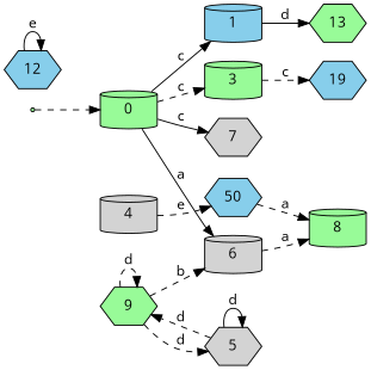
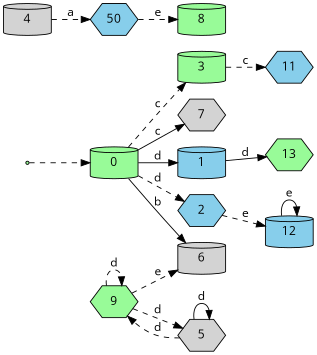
  digraph {
    fontname="Open Sans"
    rankdir=LR
    node [fillcolor=palegreen fontname="Open Sans" shape=cylinder style=filled]
    edge [fontname="Open Sans" style=dashed]
    dummy0 [shape=point]
    0
    1 [fillcolor=skyblue]
+   2 [fillcolor=skyblue shape=hexagon]
    3
    6 [fillcolor=lightgrey]
    7 [fillcolor=lightgrey shape=hexagon]
    13 [shape=hexagon]
-   12 [fillcolor=skyblue shape=hexagon]
-   11 [fillcolor=skyblue shape=hexagon label=19]
+   12 [fillcolor=skyblue]
+   11 [fillcolor=skyblue shape=hexagon]
    4 [fillcolor=lightgrey]
    n12 [fillcolor=skyblue label=50 shape=hexagon]
    5 [fillcolor=lightgrey shape=hexagon]
    9 [shape=hexagon]
    8
    dummy0 -> 0
-   0 -> 1 [label=c style=solid]
+   0 -> 1 [label=d style=solid]
+   0 -> 2 [label=d]
    0 -> 3 [label=c]
-   0 -> 6 [label=a style=solid]
+   0 -> 6 [label=b style=solid]
    0 -> 7 [label=c style=solid]
    1 -> 13 [label=d style=solid]
+   2 -> 12 [label=e]
    3 -> 11 [label=c]
-   6 -> 8 [label=a]
    12 -> 12 [label=e style=solid]
-   4 -> n12 [label=e]
-   n12 -> 8 [label=a]
+   4 -> n12 [label=a]
+   n12 -> 8 [label=e]
    5 -> 5 [label=d style=solid]
    5 -> 9 [label=d]
-   9 -> 6 [label=b]
+   9 -> 6 [label=e]
    9 -> 5 [label=d]
    9 -> 9 [label=d]
  }
